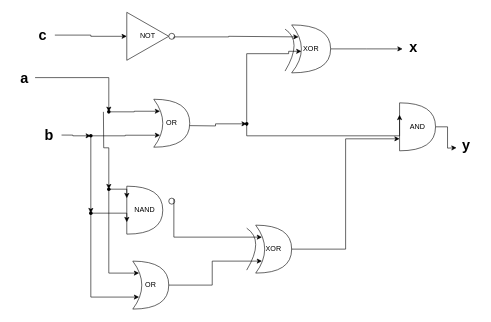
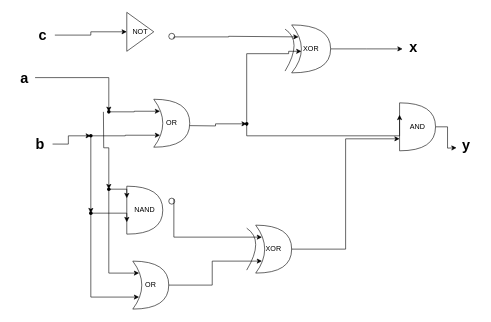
  <mxCell id="0" />
  <mxCell id="1" parent="0" />
  <mxCell id="2" style="edgeStyle=orthogonalEdgeStyle;rounded=0;orthogonalLoop=1;jettySize=auto;html=1;entryX=0;entryY=0.5;entryDx=0;entryDy=0;" edge="1" parent="1" target="3"><mxGeometry relative="1" as="geometry"><mxPoint x="91" y="58" as="sourcePoint" /><Array as="points"><mxPoint x="151" y="58" /></Array></mxGeometry></mxCell>
- <mxCell id="3" value="NOT" style="triangle;whiteSpace=wrap;html=1;" vertex="1" parent="1"><mxGeometry x="211" y="20" width="70" height="80" as="geometry" /></mxCell>
+ <mxCell id="3" value="NOT" style="triangle;whiteSpace=wrap;html=1;" vertex="1" parent="1"><mxGeometry x="211" y="20" width="45" height="65" as="geometry" /></mxCell>
  <mxCell id="4" value="&lt;b&gt;&lt;font style=&quot;font-size: 24px;&quot;&gt;c&lt;/font&gt;&lt;/b&gt;" style="text;html=1;align=center;verticalAlign=middle;whiteSpace=wrap;rounded=0;" vertex="1" parent="1"><mxGeometry x="41" y="43" width="60" height="30" as="geometry" /></mxCell>
  <mxCell id="5" value="" style="ellipse;whiteSpace=wrap;html=1;aspect=fixed;" vertex="1" parent="1"><mxGeometry x="281" y="55" width="10" height="10" as="geometry" /></mxCell>
  <mxCell id="6" value="" style="endArrow=none;html=1;rounded=0;curved=1;strokeColor=default;fontStyle=2" edge="1" parent="1"><mxGeometry width="50" height="50" relative="1" as="geometry"><mxPoint x="411" y="450" as="sourcePoint" /><mxPoint x="411" y="380" as="targetPoint" /><Array as="points"><mxPoint x="441" y="400" /></Array></mxGeometry></mxCell>
  <mxCell id="7" value="" style="ellipse;whiteSpace=wrap;html=1;aspect=fixed;" vertex="1" parent="1"><mxGeometry x="281" y="330" width="10" height="10" as="geometry" /></mxCell>
  <mxCell id="8" value="NAND" style="shape=or;whiteSpace=wrap;html=1;" vertex="1" parent="1"><mxGeometry x="211" y="310" width="60" height="80" as="geometry" /></mxCell>
  <mxCell id="9" value="" style="endArrow=none;html=1;rounded=0;curved=1;strokeColor=default;fontStyle=2" edge="1" parent="1"><mxGeometry width="50" height="50" relative="1" as="geometry"><mxPoint x="475" y="118" as="sourcePoint" /><mxPoint x="475" y="48" as="targetPoint" /><Array as="points"><mxPoint x="505" y="68" /></Array></mxGeometry></mxCell>
  <mxCell id="10" value="&lt;b&gt;&lt;font style=&quot;font-size: 24px;&quot;&gt;a&lt;/font&gt;&lt;/b&gt;" style="text;html=1;align=center;verticalAlign=middle;resizable=0;points=[];autosize=1;strokeColor=none;fillColor=none;" vertex="1" parent="1"><mxGeometry x="20" y="111" width="40" height="40" as="geometry" /></mxCell>
- <mxCell id="11" value="&lt;b&gt;&lt;font style=&quot;font-size: 24px;&quot;&gt;b&lt;/font&gt;&lt;/b&gt;" style="text;html=1;align=center;verticalAlign=middle;resizable=0;points=[];autosize=1;strokeColor=none;fillColor=none;" vertex="1" parent="1"><mxGeometry x="61" y="206" width="40" height="40" as="geometry" /></mxCell>
+ <mxCell id="11" value="&lt;b&gt;&lt;font style=&quot;font-size: 24px;&quot;&gt;b&lt;/font&gt;&lt;/b&gt;" style="text;html=1;align=center;verticalAlign=middle;resizable=0;points=[];autosize=1;strokeColor=none;fillColor=none;" vertex="1" parent="1"><mxGeometry x="46" y="221" width="40" height="40" as="geometry" /></mxCell>
  <mxCell id="12" style="edgeStyle=orthogonalEdgeStyle;rounded=0;orthogonalLoop=1;jettySize=auto;html=1;exitDx=0;exitDy=0;exitPerimeter=0;entryX=0.25;entryY=0.5;entryDx=0;entryDy=0;entryPerimeter=0;" edge="1" parent="1" source="38"><mxGeometry relative="1" as="geometry"><mxPoint x="502.25" y="85" as="targetPoint" /><mxPoint x="316" y="209" as="sourcePoint" /><Array as="points"><mxPoint x="411" y="209" /><mxPoint x="411" y="89" /><mxPoint x="481" y="89" /><mxPoint x="481" y="85" /></Array></mxGeometry></mxCell>
  <mxCell id="13" value="OR" style="shape=xor;whiteSpace=wrap;html=1;" vertex="1" parent="1"><mxGeometry x="256" y="165" width="60" height="80" as="geometry" /></mxCell>
  <mxCell id="14" style="edgeStyle=orthogonalEdgeStyle;rounded=0;orthogonalLoop=1;jettySize=auto;html=1;exitX=1;exitY=0;exitDx=0;exitDy=0;entryX=0.175;entryY=0.25;entryDx=0;entryDy=0;entryPerimeter=0;" edge="1" parent="1" source="7" target="15"><mxGeometry relative="1" as="geometry"><Array as="points"><mxPoint x="290" y="395" /></Array></mxGeometry></mxCell>
  <mxCell id="15" value="XOR" style="shape=xor;whiteSpace=wrap;html=1;" vertex="1" parent="1"><mxGeometry x="426" y="375" width="60" height="80" as="geometry" /></mxCell>
  <mxCell id="16" style="edgeStyle=orthogonalEdgeStyle;rounded=0;orthogonalLoop=1;jettySize=auto;html=1;exitX=1;exitY=1;exitDx=0;exitDy=0;entryX=0.175;entryY=0.25;entryDx=0;entryDy=0;entryPerimeter=0;" edge="1" parent="1" source="5" target="18"><mxGeometry relative="1" as="geometry"><Array as="points"><mxPoint x="290" y="61" /><mxPoint x="381" y="61" /><mxPoint x="481" y="60" /></Array></mxGeometry></mxCell>
  <mxCell id="17" style="edgeStyle=orthogonalEdgeStyle;rounded=0;orthogonalLoop=1;jettySize=auto;html=1;exitX=1;exitY=0.5;exitDx=0;exitDy=0;exitPerimeter=0;" edge="1" parent="1" source="18"><mxGeometry relative="1" as="geometry"><mxPoint x="671" y="81" as="targetPoint" /></mxGeometry></mxCell>
  <mxCell id="18" value="XOR" style="shape=xor;whiteSpace=wrap;html=1;" vertex="1" parent="1"><mxGeometry x="486" y="41" width="65" height="80" as="geometry" /></mxCell>
  <mxCell id="19" style="edgeStyle=orthogonalEdgeStyle;rounded=0;orthogonalLoop=1;jettySize=auto;html=1;exitDx=0;exitDy=0;exitPerimeter=0;entryX=0.175;entryY=0.25;entryDx=0;entryDy=0;entryPerimeter=0;" edge="1" parent="1" source="22" target="13"><mxGeometry relative="1" as="geometry" /></mxCell>
  <mxCell id="20" style="edgeStyle=orthogonalEdgeStyle;rounded=0;orthogonalLoop=1;jettySize=auto;html=1;exitDx=0;exitDy=0;exitPerimeter=0;entryX=0.175;entryY=0.75;entryDx=0;entryDy=0;entryPerimeter=0;" edge="1" parent="1" source="24" target="13"><mxGeometry relative="1" as="geometry" /></mxCell>
  <mxCell id="21" value="" style="edgeStyle=orthogonalEdgeStyle;rounded=0;orthogonalLoop=1;jettySize=auto;html=1;exitX=0.95;exitY=0.448;exitDx=0;exitDy=0;exitPerimeter=0;entryDx=0;entryDy=0;entryPerimeter=0;" edge="1" parent="1" source="10" target="22"><mxGeometry relative="1" as="geometry"><mxPoint x="73" y="184" as="sourcePoint" /><mxPoint x="267" y="185" as="targetPoint" /></mxGeometry></mxCell>
  <mxCell id="22" value="" style="shape=waypoint;sketch=0;size=6;pointerEvents=1;points=[];fillColor=none;resizable=0;rotatable=0;perimeter=centerPerimeter;snapToPoint=1;" vertex="1" parent="1"><mxGeometry x="171" y="176" width="20" height="20" as="geometry" /></mxCell>
  <mxCell id="23" value="" style="edgeStyle=orthogonalEdgeStyle;rounded=0;orthogonalLoop=1;jettySize=auto;html=1;exitX=1.029;exitY=0.469;exitDx=0;exitDy=0;exitPerimeter=0;entryDx=0;entryDy=0;entryPerimeter=0;" edge="1" parent="1" source="11" target="24"><mxGeometry relative="1" as="geometry"><mxPoint x="102" y="225" as="sourcePoint" /><mxPoint x="267" y="225" as="targetPoint" /></mxGeometry></mxCell>
  <mxCell id="24" value="" style="shape=waypoint;sketch=0;size=6;pointerEvents=1;points=[];fillColor=none;resizable=0;rotatable=0;perimeter=centerPerimeter;snapToPoint=1;" vertex="1" parent="1"><mxGeometry x="141" y="216" width="20" height="20" as="geometry" /></mxCell>
  <mxCell id="25" style="edgeStyle=orthogonalEdgeStyle;rounded=0;orthogonalLoop=1;jettySize=auto;html=1;exitDx=0;exitDy=0;exitPerimeter=0;entryX=0;entryY=0.25;entryDx=0;entryDy=0;entryPerimeter=0;" edge="1" parent="1" source="29" target="8"><mxGeometry relative="1" as="geometry"><mxPoint x="172" y="186" as="sourcePoint" /><mxPoint x="212" y="315" as="targetPoint" /><Array as="points"><mxPoint x="181" y="315" /></Array></mxGeometry></mxCell>
  <mxCell id="26" style="edgeStyle=orthogonalEdgeStyle;rounded=0;orthogonalLoop=1;jettySize=auto;html=1;exitDx=0;exitDy=0;exitPerimeter=0;entryX=0;entryY=0.75;entryDx=0;entryDy=0;entryPerimeter=0;" edge="1" parent="1" source="31" target="8"><mxGeometry relative="1" as="geometry"><Array as="points"><mxPoint x="151" y="355" /></Array></mxGeometry></mxCell>
  <mxCell id="27" value="OR" style="shape=xor;whiteSpace=wrap;html=1;" vertex="1" parent="1"><mxGeometry x="221" y="435" width="60" height="80" as="geometry" /></mxCell>
  <mxCell id="28" value="" style="edgeStyle=orthogonalEdgeStyle;rounded=0;orthogonalLoop=1;jettySize=auto;html=1;exitX=0.475;exitY=0.979;exitDx=0;exitDy=0;exitPerimeter=0;entryDx=0;entryDy=0;entryPerimeter=0;" edge="1" parent="1" target="29"><mxGeometry relative="1" as="geometry"><mxPoint x="172" y="186" as="sourcePoint" /><mxPoint x="212" y="315" as="targetPoint" /><Array as="points" /></mxGeometry></mxCell>
  <mxCell id="29" value="" style="shape=waypoint;sketch=0;size=6;pointerEvents=1;points=[];fillColor=none;resizable=0;rotatable=0;perimeter=centerPerimeter;snapToPoint=1;" vertex="1" parent="1"><mxGeometry x="171" y="305" width="20" height="20" as="geometry" /></mxCell>
  <mxCell id="30" value="" style="edgeStyle=orthogonalEdgeStyle;rounded=0;orthogonalLoop=1;jettySize=auto;html=1;exitX=0.142;exitY=1.188;exitDx=0;exitDy=0;exitPerimeter=0;entryDx=0;entryDy=0;entryPerimeter=0;" edge="1" parent="1" source="24" target="31"><mxGeometry relative="1" as="geometry"><mxPoint x="151" y="226" as="sourcePoint" /><mxPoint x="221" y="355" as="targetPoint" /><Array as="points" /></mxGeometry></mxCell>
  <mxCell id="31" value="" style="shape=waypoint;sketch=0;size=6;pointerEvents=1;points=[];fillColor=none;resizable=0;rotatable=0;perimeter=centerPerimeter;snapToPoint=1;" vertex="1" parent="1"><mxGeometry x="141" y="345" width="20" height="20" as="geometry" /></mxCell>
  <mxCell id="32" style="edgeStyle=orthogonalEdgeStyle;rounded=0;orthogonalLoop=1;jettySize=auto;html=1;exitX=0.85;exitY=1.362;exitDx=0;exitDy=0;exitPerimeter=0;entryX=0.175;entryY=0.25;entryDx=0;entryDy=0;entryPerimeter=0;" edge="1" parent="1" source="29" target="27"><mxGeometry relative="1" as="geometry"><Array as="points"><mxPoint x="181" y="455" /></Array></mxGeometry></mxCell>
  <mxCell id="33" style="edgeStyle=orthogonalEdgeStyle;rounded=0;orthogonalLoop=1;jettySize=auto;html=1;exitX=0.183;exitY=0.904;exitDx=0;exitDy=0;exitPerimeter=0;entryX=0.175;entryY=0.75;entryDx=0;entryDy=0;entryPerimeter=0;" edge="1" parent="1" source="31" target="27"><mxGeometry relative="1" as="geometry"><Array as="points"><mxPoint x="151" y="495" /></Array></mxGeometry></mxCell>
  <mxCell id="34" style="edgeStyle=orthogonalEdgeStyle;rounded=0;orthogonalLoop=1;jettySize=auto;html=1;exitX=1;exitY=0.5;exitDx=0;exitDy=0;exitPerimeter=0;entryX=0.175;entryY=0.75;entryDx=0;entryDy=0;entryPerimeter=0;" edge="1" parent="1" source="27" target="15"><mxGeometry relative="1" as="geometry" /></mxCell>
  <mxCell id="35" style="edgeStyle=orthogonalEdgeStyle;rounded=0;orthogonalLoop=1;jettySize=auto;html=1;exitX=1;exitY=0.5;exitDx=0;exitDy=0;exitPerimeter=0;" edge="1" parent="1" source="36"><mxGeometry relative="1" as="geometry"><mxPoint x="761" y="246" as="targetPoint" /></mxGeometry></mxCell>
  <mxCell id="36" value="AND" style="shape=or;whiteSpace=wrap;html=1;" vertex="1" parent="1"><mxGeometry x="666" y="171" width="60" height="80" as="geometry" /></mxCell>
  <mxCell id="37" value="" style="edgeStyle=orthogonalEdgeStyle;rounded=0;orthogonalLoop=1;jettySize=auto;html=1;exitX=1;exitY=0.5;exitDx=0;exitDy=0;exitPerimeter=0;entryDx=0;entryDy=0;entryPerimeter=0;" edge="1" parent="1" target="38"><mxGeometry relative="1" as="geometry"><mxPoint x="502.25" y="85" as="targetPoint" /><mxPoint x="316" y="209" as="sourcePoint" /><Array as="points" /></mxGeometry></mxCell>
  <mxCell id="38" value="" style="shape=waypoint;sketch=0;size=6;pointerEvents=1;points=[];fillColor=none;resizable=0;rotatable=0;perimeter=centerPerimeter;snapToPoint=1;" vertex="1" parent="1"><mxGeometry x="401" y="196" width="20" height="20" as="geometry" /></mxCell>
  <mxCell id="39" style="edgeStyle=orthogonalEdgeStyle;rounded=0;orthogonalLoop=1;jettySize=auto;html=1;exitX=1.017;exitY=0.271;exitDx=0;exitDy=0;exitPerimeter=0;entryX=0;entryY=0.25;entryDx=0;entryDy=0;entryPerimeter=0;" edge="1" parent="1" source="38" target="36"><mxGeometry relative="1" as="geometry"><Array as="points"><mxPoint x="411" y="226" /></Array></mxGeometry></mxCell>
  <mxCell id="40" style="edgeStyle=orthogonalEdgeStyle;rounded=0;orthogonalLoop=1;jettySize=auto;html=1;exitX=1;exitY=0.5;exitDx=0;exitDy=0;exitPerimeter=0;entryX=0;entryY=0.75;entryDx=0;entryDy=0;entryPerimeter=0;" edge="1" parent="1" source="15" target="36"><mxGeometry relative="1" as="geometry" /></mxCell>
  <mxCell id="41" value="&lt;b&gt;&lt;font style=&quot;font-size: 24px;&quot;&gt;y&lt;/font&gt;&lt;/b&gt;" style="text;html=1;align=center;verticalAlign=middle;resizable=0;points=[];autosize=1;strokeColor=none;fillColor=none;" vertex="1" parent="1"><mxGeometry x="757" y="222" width="40" height="40" as="geometry" /></mxCell>
  <mxCell id="42" value="&lt;b&gt;&lt;font style=&quot;font-size: 24px;&quot;&gt;x&lt;/font&gt;&lt;/b&gt;" style="text;html=1;align=center;verticalAlign=middle;resizable=0;points=[];autosize=1;strokeColor=none;fillColor=none;" vertex="1" parent="1"><mxGeometry x="669" y="58" width="40" height="40" as="geometry" /></mxCell>
